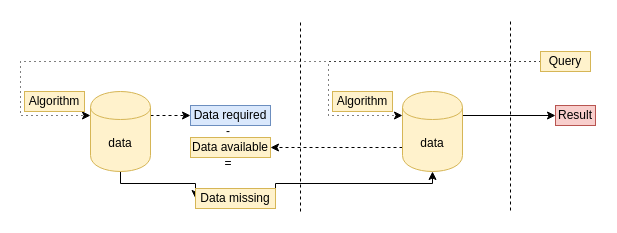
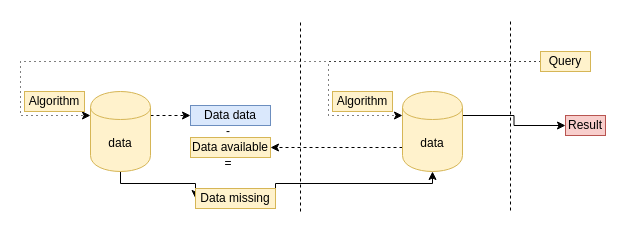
  <mxCell id="0" />
  <mxCell id="1" parent="0" />
  <mxCell id="2" style="edgeStyle=orthogonalEdgeStyle;rounded=0;orthogonalLoop=1;jettySize=auto;html=1;exitX=1;exitY=0.3;exitDx=0;exitDy=0;entryX=0;entryY=0.5;entryDx=0;entryDy=0;dashed=1;" parent="1" source="4" target="13" edge="1"><mxGeometry relative="1" as="geometry" /></mxCell>
  <mxCell id="3" style="edgeStyle=orthogonalEdgeStyle;rounded=0;orthogonalLoop=1;jettySize=auto;html=1;exitX=0.5;exitY=1;exitDx=0;exitDy=0;entryX=0;entryY=0.5;entryDx=0;entryDy=0;" parent="1" source="4" target="18" edge="1"><mxGeometry relative="1" as="geometry"><Array as="points"><mxPoint x="120" y="183" /></Array></mxGeometry></mxCell>
  <mxCell id="4" value="data" style="shape=cylinder;whiteSpace=wrap;html=1;boundedLbl=1;backgroundOutline=1;fillColor=#fff2cc;strokeColor=#d6b656;" parent="1" vertex="1"><mxGeometry x="90" y="91" width="60" height="80" as="geometry" /></mxCell>
  <mxCell id="5" style="edgeStyle=orthogonalEdgeStyle;rounded=0;orthogonalLoop=1;jettySize=auto;html=1;exitX=1;exitY=0.3;exitDx=0;exitDy=0;entryX=0;entryY=0.5;entryDx=0;entryDy=0;" parent="1" source="7" target="11" edge="1"><mxGeometry relative="1" as="geometry" /></mxCell>
  <mxCell id="6" style="edgeStyle=orthogonalEdgeStyle;rounded=0;orthogonalLoop=1;jettySize=auto;html=1;exitX=0;exitY=0.7;exitDx=0;exitDy=0;entryX=1;entryY=0.5;entryDx=0;entryDy=0;dashed=1;" parent="1" source="7" target="15" edge="1"><mxGeometry relative="1" as="geometry" /></mxCell>
  <mxCell id="7" value="data" style="shape=cylinder;whiteSpace=wrap;html=1;boundedLbl=1;backgroundOutline=1;fillColor=#fff2cc;strokeColor=#d6b656;" parent="1" vertex="1"><mxGeometry x="402" y="91" width="60" height="80" as="geometry" /></mxCell>
  <mxCell id="8" style="edgeStyle=orthogonalEdgeStyle;rounded=0;orthogonalLoop=1;jettySize=auto;html=1;entryX=0;entryY=0.3;entryDx=0;entryDy=0;dashed=1;dashPattern=1 4;" parent="1" source="10" target="7" edge="1"><mxGeometry relative="1" as="geometry"><Array as="points"><mxPoint x="328" y="61" /><mxPoint x="328" y="115" /></Array></mxGeometry></mxCell>
  <mxCell id="9" style="edgeStyle=orthogonalEdgeStyle;rounded=0;orthogonalLoop=1;jettySize=auto;html=1;entryX=0;entryY=0.3;entryDx=0;entryDy=0;dashed=1;dashPattern=1 4;" parent="1" source="10" target="4" edge="1"><mxGeometry relative="1" as="geometry"><Array as="points"><mxPoint x="20" y="61" /><mxPoint x="20" y="115" /></Array></mxGeometry></mxCell>
  <mxCell id="10" value="Query" style="text;html=1;strokeColor=#d6b656;fillColor=#fff2cc;align=center;verticalAlign=middle;whiteSpace=wrap;rounded=0;" parent="1" vertex="1"><mxGeometry x="540" y="51" width="50" height="20" as="geometry" /></mxCell>
- <mxCell id="11" value="Result" style="text;html=1;strokeColor=#b85450;fillColor=#f8cecc;align=center;verticalAlign=middle;whiteSpace=wrap;rounded=0;" parent="1" vertex="1"><mxGeometry x="555" y="105" width="40" height="20" as="geometry" /></mxCell>
+ <mxCell id="11" value="Result" style="text;html=1;strokeColor=#b85450;fillColor=#f8cecc;align=center;verticalAlign=middle;whiteSpace=wrap;rounded=0;" parent="1" vertex="1"><mxGeometry x="565" y="115" width="40" height="20" as="geometry" /></mxCell>
  <mxCell id="12" value="Algorithm" style="text;html=1;strokeColor=#d6b656;fillColor=#fff2cc;align=center;verticalAlign=middle;whiteSpace=wrap;rounded=0;" parent="1" vertex="1"><mxGeometry x="332" y="91" width="60" height="20" as="geometry" /></mxCell>
- <mxCell id="13" value="Data required" style="text;html=1;strokeColor=#6c8ebf;fillColor=#dae8fc;align=center;verticalAlign=middle;whiteSpace=wrap;rounded=0;" parent="1" vertex="1"><mxGeometry x="190" y="105" width="80" height="20" as="geometry" /></mxCell>
+ <mxCell id="13" value="Data data" style="text;html=1;strokeColor=#6c8ebf;fillColor=#dae8fc;align=center;verticalAlign=middle;whiteSpace=wrap;rounded=0;" parent="1" vertex="1"><mxGeometry x="190" y="105" width="80" height="20" as="geometry" /></mxCell>
  <mxCell id="14" value="-" style="text;html=1;strokeColor=none;fillColor=none;align=center;verticalAlign=middle;whiteSpace=wrap;rounded=0;" parent="1" vertex="1"><mxGeometry x="208" y="121" width="40" height="20" as="geometry" /></mxCell>
  <mxCell id="15" value="Data available" style="text;html=1;strokeColor=#d6b656;fillColor=#fff2cc;align=center;verticalAlign=middle;whiteSpace=wrap;rounded=0;" parent="1" vertex="1"><mxGeometry x="190" y="137" width="80" height="20" as="geometry" /></mxCell>
  <mxCell id="16" value="=" style="text;html=1;strokeColor=none;fillColor=none;align=center;verticalAlign=middle;whiteSpace=wrap;rounded=0;" parent="1" vertex="1"><mxGeometry x="208" y="153" width="40" height="20" as="geometry" /></mxCell>
  <mxCell id="17" style="edgeStyle=orthogonalEdgeStyle;rounded=0;orthogonalLoop=1;jettySize=auto;html=1;exitX=1;exitY=0.5;exitDx=0;exitDy=0;entryX=0.5;entryY=1;entryDx=0;entryDy=0;" parent="1" source="18" target="7" edge="1"><mxGeometry relative="1" as="geometry"><Array as="points"><mxPoint x="432" y="183" /></Array></mxGeometry></mxCell>
  <mxCell id="18" value="Data missing" style="text;html=1;strokeColor=#d6b656;fillColor=#fff2cc;align=center;verticalAlign=middle;whiteSpace=wrap;rounded=0;" parent="1" vertex="1"><mxGeometry x="195" y="188" width="80" height="20" as="geometry" /></mxCell>
  <mxCell id="19" value="" style="endArrow=none;dashed=1;html=1;" parent="1" edge="1"><mxGeometry width="50" height="50" relative="1" as="geometry"><mxPoint x="300" y="211" as="sourcePoint" /><mxPoint x="300" y="21" as="targetPoint" /></mxGeometry></mxCell>
  <mxCell id="20" value="" style="endArrow=none;dashed=1;html=1;" parent="1" edge="1"><mxGeometry width="50" height="50" relative="1" as="geometry"><mxPoint x="510" y="210" as="sourcePoint" /><mxPoint x="510" y="20" as="targetPoint" /></mxGeometry></mxCell>
  <mxCell id="21" value="Algorithm" style="text;html=1;strokeColor=#d6b656;fillColor=#fff2cc;align=center;verticalAlign=middle;whiteSpace=wrap;rounded=0;" parent="1" vertex="1"><mxGeometry x="24" y="91" width="60" height="20" as="geometry" /></mxCell>
